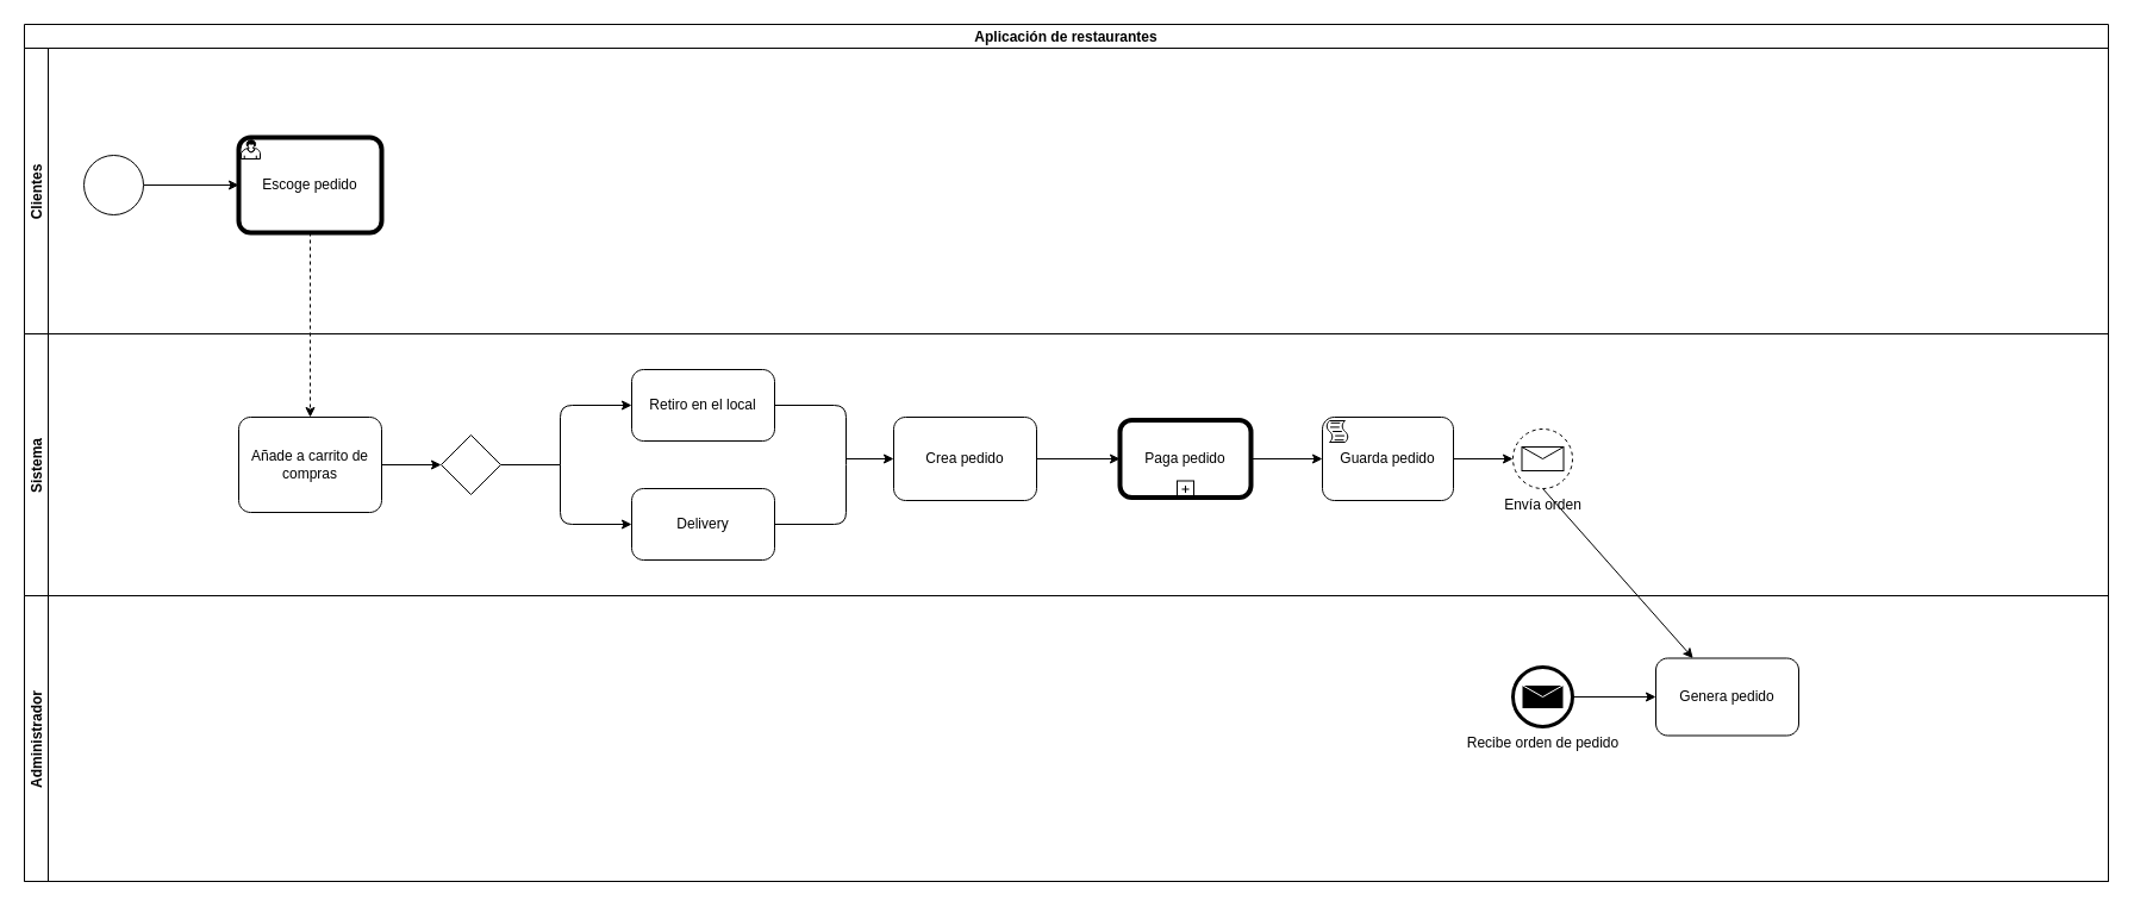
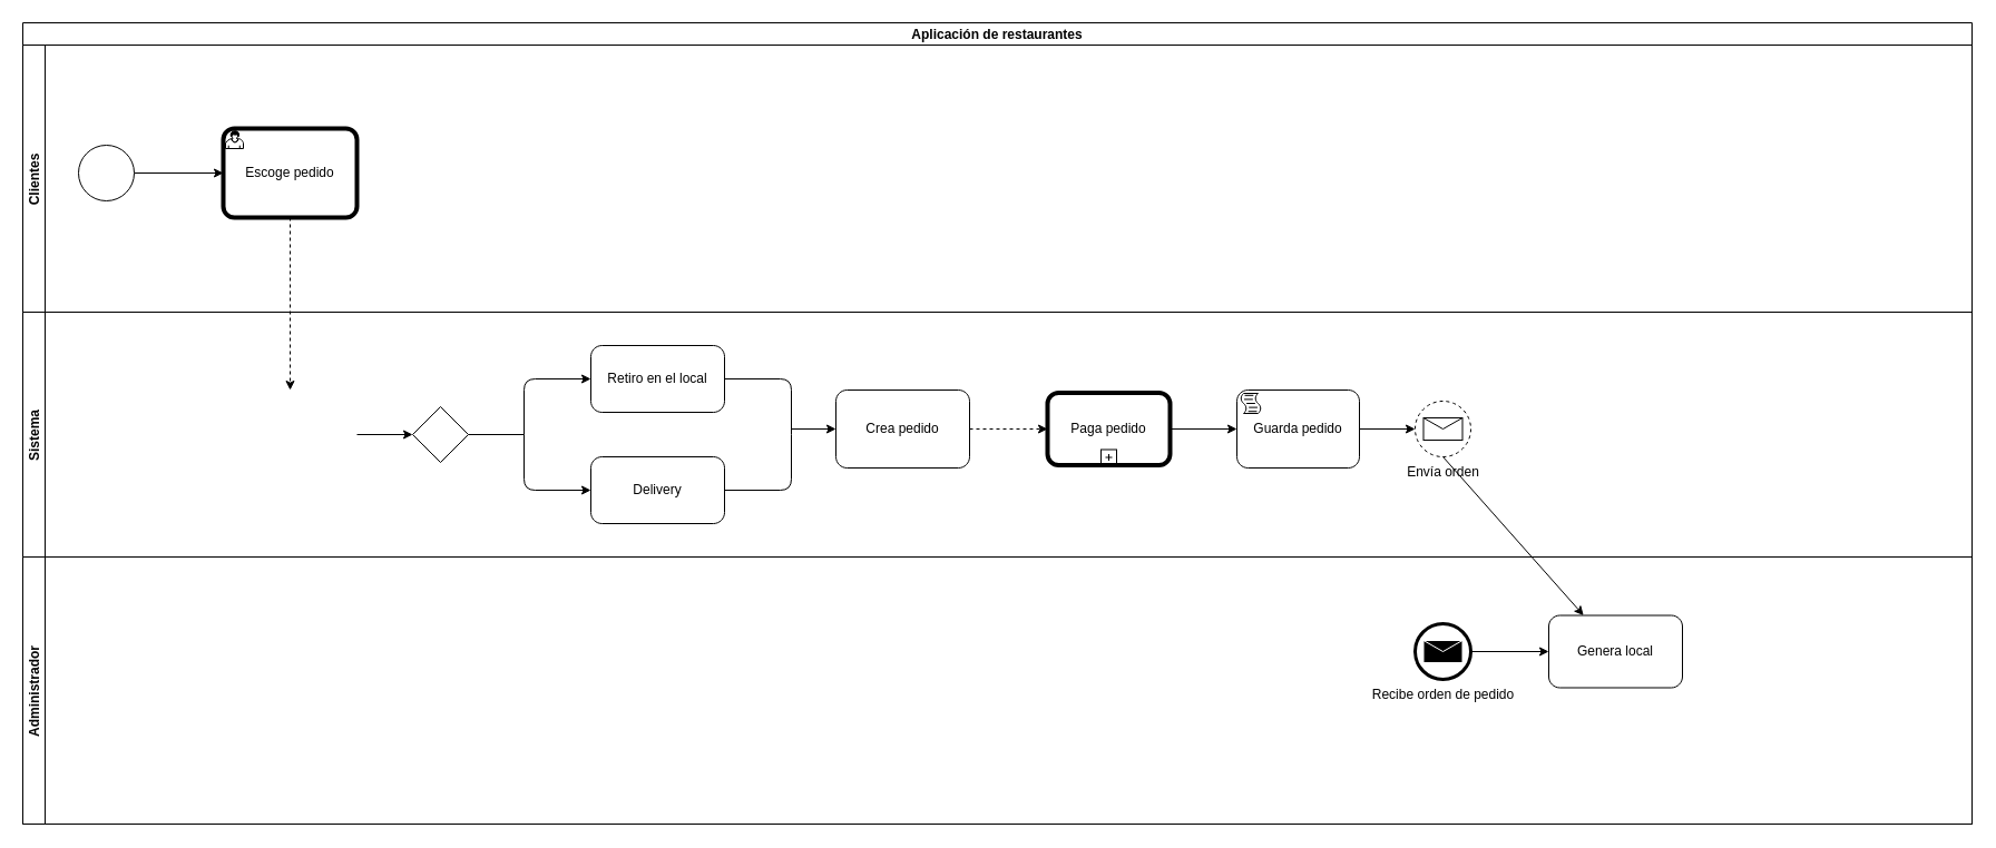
  <mxCell id="0" />
  <mxCell id="1" parent="0" />
  <mxCell id="2" value="Aplicación de restaurantes" style="swimlane;childLayout=stackLayout;resizeParent=1;resizeParentMax=0;horizontal=1;startSize=20;horizontalStack=0;" vertex="1" parent="1"><mxGeometry x="20" y="20" width="1750" height="720" as="geometry" /></mxCell>
  <mxCell id="3" value="Clientes" style="swimlane;startSize=20;horizontal=0;" vertex="1" parent="2"><mxGeometry y="20" width="1750" height="240" as="geometry" /></mxCell>
  <mxCell id="4" value="Escoge pedido" style="points=[[0.25,0,0],[0.5,0,0],[0.75,0,0],[1,0.25,0],[1,0.5,0],[1,0.75,0],[0.75,1,0],[0.5,1,0],[0.25,1,0],[0,0.75,0],[0,0.5,0],[0,0.25,0]];shape=mxgraph.bpmn.task;whiteSpace=wrap;rectStyle=rounded;size=10;bpmnShapeType=call;taskMarker=user;" vertex="1" parent="3"><mxGeometry x="180" y="75" width="120" height="80" as="geometry" /></mxCell>
  <mxCell id="5" value="" style="edgeStyle=orthogonalEdgeStyle;rounded=0;orthogonalLoop=1;jettySize=auto;html=1;" edge="1" parent="3" source="6" target="4"><mxGeometry relative="1" as="geometry" /></mxCell>
  <mxCell id="6" value="" style="points=[[0.145,0.145,0],[0.5,0,0],[0.855,0.145,0],[1,0.5,0],[0.855,0.855,0],[0.5,1,0],[0.145,0.855,0],[0,0.5,0]];shape=mxgraph.bpmn.event;html=1;verticalLabelPosition=bottom;labelBackgroundColor=#ffffff;verticalAlign=top;align=center;perimeter=ellipsePerimeter;outlineConnect=0;aspect=fixed;outline=standard;symbol=general;" vertex="1" parent="3"><mxGeometry x="50" y="90" width="50" height="50" as="geometry" /></mxCell>
  <mxCell id="7" value="Sistema" style="swimlane;startSize=20;horizontal=0;" vertex="1" parent="2"><mxGeometry y="260" width="1750" height="220" as="geometry" /></mxCell>
  <mxCell id="8" value="Paga pedido" style="points=[[0.25,0,0],[0.5,0,0],[0.75,0,0],[1,0.25,0],[1,0.5,0],[1,0.75,0],[0.75,1,0],[0.5,1,0],[0.25,1,0],[0,0.75,0],[0,0.5,0],[0,0.25,0]];shape=mxgraph.bpmn.task;whiteSpace=wrap;rectStyle=rounded;size=10;bpmnShapeType=call;isLoopSub=1;" vertex="1" parent="7"><mxGeometry x="920" y="72.5" width="110" height="65" as="geometry" /></mxCell>
  <mxCell id="9" value="" style="edgeStyle=orthogonalEdgeStyle;rounded=0;orthogonalLoop=1;jettySize=auto;html=1;entryX=0;entryY=0.5;entryDx=0;entryDy=0;entryPerimeter=0;" edge="1" parent="7" source="8" target="13"><mxGeometry relative="1" as="geometry"><mxPoint x="1110" y="95" as="targetPoint" /></mxGeometry></mxCell>
  <mxCell id="10" value="" style="endArrow=classic;html=1;exitX=1;exitY=0.5;exitDx=0;exitDy=0;exitPerimeter=0;" edge="1" parent="7"><mxGeometry width="50" height="50" relative="1" as="geometry"><mxPoint x="300" y="110" as="sourcePoint" /><mxPoint x="350" y="110" as="targetPoint" /></mxGeometry></mxCell>
- <mxCell id="11" value="Añade a carrito de compras" style="points=[[0.25,0,0],[0.5,0,0],[0.75,0,0],[1,0.25,0],[1,0.5,0],[1,0.75,0],[0.75,1,0],[0.5,1,0],[0.25,1,0],[0,0.75,0],[0,0.5,0],[0,0.25,0]];shape=mxgraph.bpmn.task;whiteSpace=wrap;rectStyle=rounded;size=10;taskMarker=abstract;" vertex="1" parent="7"><mxGeometry x="180" y="70" width="120" height="80" as="geometry" /></mxCell>
  <mxCell id="12" value="" style="edgeStyle=orthogonalEdgeStyle;rounded=0;orthogonalLoop=1;jettySize=auto;html=1;" edge="1" parent="7" source="13" target="14"><mxGeometry relative="1" as="geometry" /></mxCell>
  <mxCell id="13" value="Guarda pedido" style="points=[[0.25,0,0],[0.5,0,0],[0.75,0,0],[1,0.25,0],[1,0.5,0],[1,0.75,0],[0.75,1,0],[0.5,1,0],[0.25,1,0],[0,0.75,0],[0,0.5,0],[0,0.25,0]];shape=mxgraph.bpmn.task;whiteSpace=wrap;rectStyle=rounded;size=10;taskMarker=script;" vertex="1" parent="7"><mxGeometry x="1090" y="70" width="110" height="70" as="geometry" /></mxCell>
  <mxCell id="14" value="Envía orden" style="points=[[0.145,0.145,0],[0.5,0,0],[0.855,0.145,0],[1,0.5,0],[0.855,0.855,0],[0.5,1,0],[0.145,0.855,0],[0,0.5,0]];shape=mxgraph.bpmn.event;html=1;verticalLabelPosition=bottom;labelBackgroundColor=#ffffff;verticalAlign=top;align=center;perimeter=ellipsePerimeter;outlineConnect=0;aspect=fixed;outline=eventNonint;symbol=message;" vertex="1" parent="7"><mxGeometry x="1250" y="80" width="50" height="50" as="geometry" /></mxCell>
  <mxCell id="15" value="Retiro en el local" style="points=[[0.25,0,0],[0.5,0,0],[0.75,0,0],[1,0.25,0],[1,0.5,0],[1,0.75,0],[0.75,1,0],[0.5,1,0],[0.25,1,0],[0,0.75,0],[0,0.5,0],[0,0.25,0]];shape=mxgraph.bpmn.task;whiteSpace=wrap;rectStyle=rounded;size=10;taskMarker=abstract;" vertex="1" parent="7"><mxGeometry x="510" y="30" width="120" height="60" as="geometry" /></mxCell>
  <mxCell id="16" value="Delivery" style="points=[[0.25,0,0],[0.5,0,0],[0.75,0,0],[1,0.25,0],[1,0.5,0],[1,0.75,0],[0.75,1,0],[0.5,1,0],[0.25,1,0],[0,0.75,0],[0,0.5,0],[0,0.25,0]];shape=mxgraph.bpmn.task;whiteSpace=wrap;rectStyle=rounded;size=10;taskMarker=abstract;" vertex="1" parent="7"><mxGeometry x="510" y="130" width="120" height="60" as="geometry" /></mxCell>
  <mxCell id="17" value="" style="endArrow=classic;html=1;entryX=0;entryY=0.5;entryDx=0;entryDy=0;entryPerimeter=0;" edge="1" parent="7" target="15"><mxGeometry width="50" height="50" relative="1" as="geometry"><mxPoint x="450" y="110" as="sourcePoint" /><mxPoint x="450" y="60" as="targetPoint" /><Array as="points"><mxPoint x="450" y="60" /></Array></mxGeometry></mxCell>
  <mxCell id="18" value="" style="endArrow=classic;html=1;entryX=0;entryY=0.5;entryDx=0;entryDy=0;entryPerimeter=0;" edge="1" parent="7" target="16"><mxGeometry width="50" height="50" relative="1" as="geometry"><mxPoint x="450" y="110" as="sourcePoint" /><mxPoint x="470" y="90" as="targetPoint" /><Array as="points"><mxPoint x="450" y="160" /></Array></mxGeometry></mxCell>
  <mxCell id="19" value="" style="endArrow=none;html=1;exitX=1;exitY=0.5;exitDx=0;exitDy=0;exitPerimeter=0;" edge="1" parent="7"><mxGeometry width="50" height="50" relative="1" as="geometry"><mxPoint x="400" y="110" as="sourcePoint" /><mxPoint x="450" y="110" as="targetPoint" /></mxGeometry></mxCell>
  <mxCell id="20" value="" style="points=[[0.25,0.25,0],[0.5,0,0],[0.75,0.25,0],[1,0.5,0],[0.75,0.75,0],[0.5,1,0],[0.25,0.75,0],[0,0.5,0]];shape=mxgraph.bpmn.gateway2;html=1;verticalLabelPosition=bottom;labelBackgroundColor=#ffffff;verticalAlign=top;align=center;perimeter=rhombusPerimeter;outlineConnect=0;outline=none;symbol=none;" vertex="1" parent="7"><mxGeometry x="350" y="85" width="50" height="50" as="geometry" /></mxCell>
- <mxCell id="21" value="" style="edgeStyle=orthogonalEdgeStyle;rounded=0;orthogonalLoop=1;jettySize=auto;html=1;" edge="1" parent="7" source="22" target="8"><mxGeometry relative="1" as="geometry" /></mxCell>
+ <mxCell id="21" value="" style="edgeStyle=orthogonalEdgeStyle;rounded=0;orthogonalLoop=1;jettySize=auto;html=1;dashed=1;" edge="1" parent="7" source="22" target="8"><mxGeometry relative="1" as="geometry" /></mxCell>
  <mxCell id="22" value="Crea pedido" style="points=[[0.25,0,0],[0.5,0,0],[0.75,0,0],[1,0.25,0],[1,0.5,0],[1,0.75,0],[0.75,1,0],[0.5,1,0],[0.25,1,0],[0,0.75,0],[0,0.5,0],[0,0.25,0]];shape=mxgraph.bpmn.task;whiteSpace=wrap;rectStyle=rounded;size=10;taskMarker=abstract;" vertex="1" parent="7"><mxGeometry x="730" y="70" width="120" height="70" as="geometry" /></mxCell>
  <mxCell id="23" value="" style="endArrow=classic;html=1;entryX=0;entryY=0.5;entryDx=0;entryDy=0;entryPerimeter=0;" edge="1" parent="7" target="22"><mxGeometry width="50" height="50" relative="1" as="geometry"><mxPoint x="690" y="105" as="sourcePoint" /><mxPoint x="720" y="80" as="targetPoint" /></mxGeometry></mxCell>
  <mxCell id="24" value="" style="endArrow=none;html=1;entryX=1;entryY=0.5;entryDx=0;entryDy=0;entryPerimeter=0;" edge="1" parent="7" target="15"><mxGeometry width="50" height="50" relative="1" as="geometry"><mxPoint x="690" y="110" as="sourcePoint" /><mxPoint x="710" y="40" as="targetPoint" /><Array as="points"><mxPoint x="690" y="60" /></Array></mxGeometry></mxCell>
  <mxCell id="25" value="" style="endArrow=none;html=1;exitX=1;exitY=0.5;exitDx=0;exitDy=0;exitPerimeter=0;" edge="1" parent="7" source="16"><mxGeometry width="50" height="50" relative="1" as="geometry"><mxPoint x="670" y="180" as="sourcePoint" /><mxPoint x="690" y="110" as="targetPoint" /><Array as="points"><mxPoint x="690" y="160" /></Array></mxGeometry></mxCell>
  <mxCell id="26" value="Administrador" style="swimlane;startSize=20;horizontal=0;" vertex="1" parent="2"><mxGeometry y="480" width="1750" height="240" as="geometry" /></mxCell>
  <mxCell id="27" value="Recibe orden de pedido" style="points=[[0.145,0.145,0],[0.5,0,0],[0.855,0.145,0],[1,0.5,0],[0.855,0.855,0],[0.5,1,0],[0.145,0.855,0],[0,0.5,0]];shape=mxgraph.bpmn.event;html=1;verticalLabelPosition=bottom;labelBackgroundColor=#ffffff;verticalAlign=top;align=center;perimeter=ellipsePerimeter;outlineConnect=0;aspect=fixed;outline=end;symbol=message;" vertex="1" parent="26"><mxGeometry x="1250" y="60" width="50" height="50" as="geometry" /></mxCell>
- <mxCell id="28" value="Genera pedido" style="points=[[0.25,0,0],[0.5,0,0],[0.75,0,0],[1,0.25,0],[1,0.5,0],[1,0.75,0],[0.75,1,0],[0.5,1,0],[0.25,1,0],[0,0.75,0],[0,0.5,0],[0,0.25,0]];shape=mxgraph.bpmn.task;whiteSpace=wrap;rectStyle=rounded;size=10;taskMarker=abstract;" vertex="1" parent="26"><mxGeometry x="1370" y="52.5" width="120" height="65" as="geometry" /></mxCell>
+ <mxCell id="28" value="Genera local" style="points=[[0.25,0,0],[0.5,0,0],[0.75,0,0],[1,0.25,0],[1,0.5,0],[1,0.75,0],[0.75,1,0],[0.5,1,0],[0.25,1,0],[0,0.75,0],[0,0.5,0],[0,0.25,0]];shape=mxgraph.bpmn.task;whiteSpace=wrap;rectStyle=rounded;size=10;taskMarker=abstract;" vertex="1" parent="26"><mxGeometry x="1370" y="52.5" width="120" height="65" as="geometry" /></mxCell>
  <mxCell id="29" value="" style="endArrow=classic;html=1;exitX=1;exitY=0.5;exitDx=0;exitDy=0;exitPerimeter=0;entryX=0;entryY=0.5;entryDx=0;entryDy=0;entryPerimeter=0;" edge="1" parent="26" source="27" target="28"><mxGeometry width="50" height="50" relative="1" as="geometry"><mxPoint x="1190" y="20" as="sourcePoint" /><mxPoint x="1240" y="-30" as="targetPoint" /></mxGeometry></mxCell>
  <mxCell id="30" value="" style="endArrow=classic;html=1;exitX=0.5;exitY=1;exitDx=0;exitDy=0;exitPerimeter=0;entryX=0.5;entryY=0;entryDx=0;entryDy=0;entryPerimeter=0;dashed=1;" edge="1" parent="2" source="4"><mxGeometry width="50" height="50" relative="1" as="geometry"><mxPoint x="260" y="260" as="sourcePoint" /><mxPoint x="240" y="330" as="targetPoint" /></mxGeometry></mxCell>
  <mxCell id="31" value="" style="endArrow=classic;html=1;exitX=0.5;exitY=1;exitDx=0;exitDy=0;exitPerimeter=0;" edge="1" parent="2" source="14" target="28"><mxGeometry width="50" height="50" relative="1" as="geometry"><mxPoint x="800" y="430" as="sourcePoint" /><mxPoint x="765" y="580" as="targetPoint" /></mxGeometry></mxCell>
